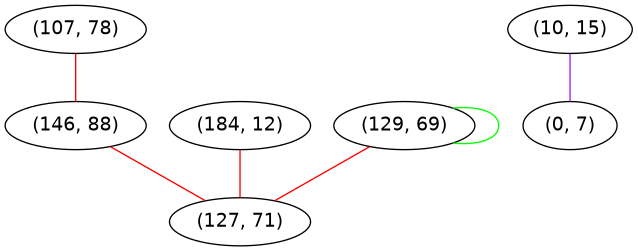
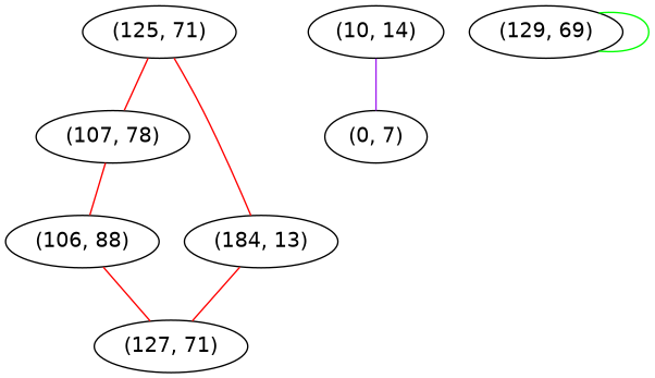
  graph {
    fontname="DejaVu Sans"
    node [fontname="DejaVu Sans"]
    edge [color=red fontname="DejaVu Sans" weight=1]
    n1 [label="(107, 78)"]
-   "(106, 88)" [label="(146, 88)"]
+   "(106, 88)"
    n3 [label="(0, 7)"]
-   "(10, 15)"
-   "(184, 12)"
+   "(10, 15)" [label="(10, 14)"]
+   "(125, 71)"
+   "(184, 12)" [label="(184, 13)"]
    "(127, 71)"
    "(129, 69)"
    n1 -- "(106, 88)"
    "(106, 88)" -- "(127, 71)"
    "(10, 15)" -- n3 [color=purple weight=4]
+   "(125, 71)" -- n1
+   "(125, 71)" -- "(184, 12)"
    "(184, 12)" -- "(127, 71)"
-   "(129, 69)" -- "(127, 71)"
    "(129, 69)" -- "(129, 69)" [color=green weight=2]
  }
